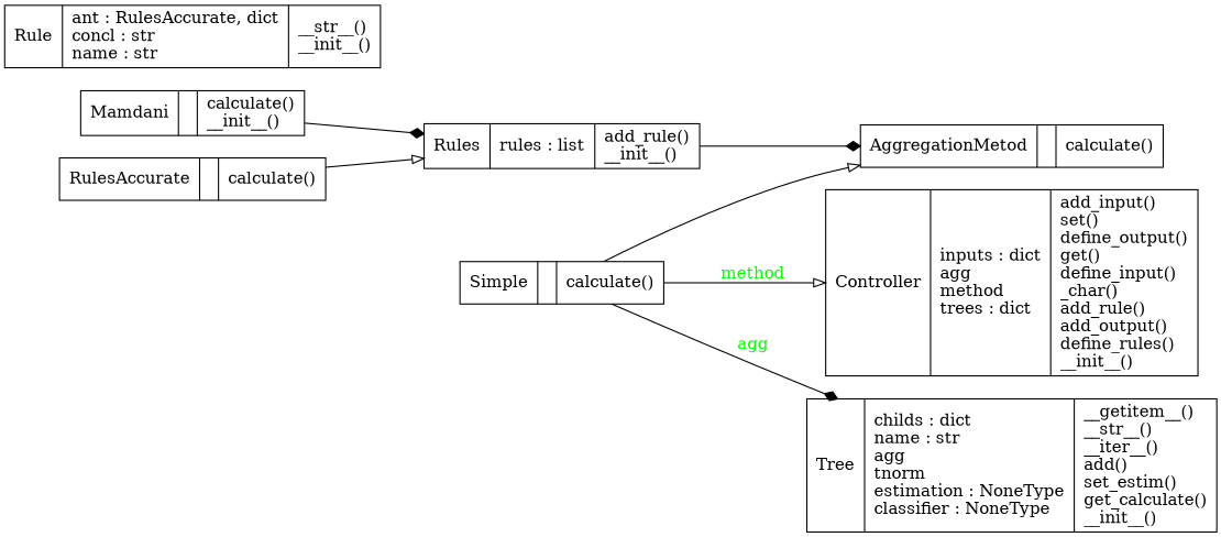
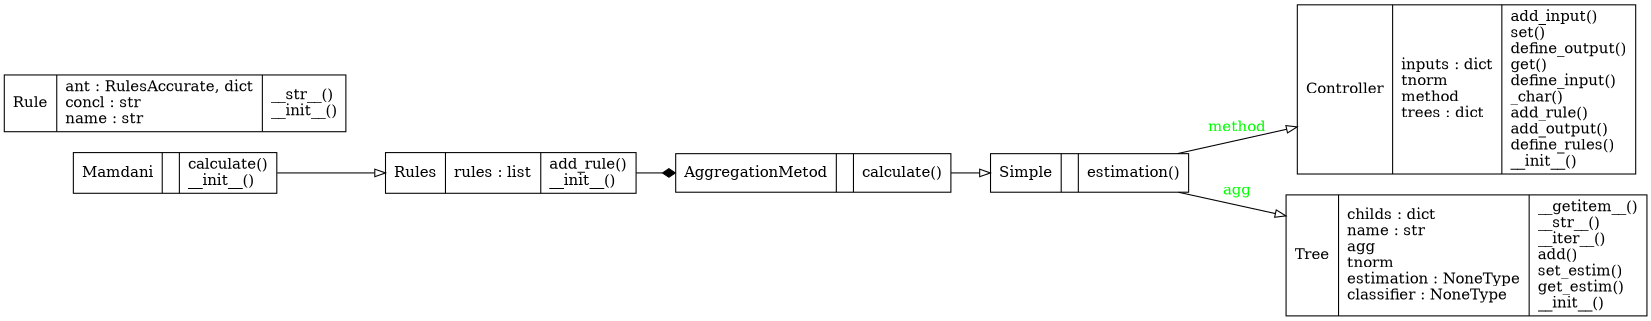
  digraph {
    rankdir=LR
    node [shape=record]
    edge [arrowhead=empty arrowtail=none]
    n1 [label="{AggregationMetod|\l|calculate()\l}"]
-   n2 [label="{Controller|inputs : dict\lagg\lmethod\ltrees : dict\l|add_input()\lset()\ldefine_output()\lget()\ldefine_input()\l_char()\ladd_rule()\ladd_output()\ldefine_rules()\l__init__()\l}"]
+   n2 [label="{Controller|inputs : dict\ltnorm\lmethod\ltrees : dict\l|add_input()\lset()\ldefine_output()\lget()\ldefine_input()\l_char()\ladd_rule()\ladd_output()\ldefine_rules()\l__init__()\l}"]
    n3 [label="{Mamdani|\l|calculate()\l__init__()\l}"]
    n4 [label="{Rules|rules : list\l|add_rule()\l__init__()\l}"]
    n5 [label="{Rule|ant : RulesAccurate, dict\lconcl : str\lname : str\l|__str__()\l__init__()\l}"]
-   n6 [label="{RulesAccurate|\l|calculate()\l}"]
-   n7 [label="{Simple|\l|calculate()\l}"]
-   n8 [label="{Tree|childs : dict\lname : str\lagg\ltnorm\lestimation : NoneType\lclassifier : NoneType\l|__getitem__()\l__str__()\l__iter__()\ladd()\lset_estim()\lget_calculate()\l__init__()\l}"]
-   n3 -> n4 [arrowhead=diamond]
+   n7 [label="{Simple|\l|estimation()\l}"]
+   n8 [label="{Tree|childs : dict\lname : str\lagg\ltnorm\lestimation : NoneType\lclassifier : NoneType\l|__getitem__()\l__str__()\l__iter__()\ladd()\lset_estim()\lget_estim()\l__init__()\l}"]
+   n3 -> n4
    n4 -> n1 [arrowhead=diamond]
-   n6 -> n4
-   n7 -> n1
+   n1 -> n7
    n7 -> n2 [fontcolor=green label=method style=solid]
-   n7 -> n8 [arrowhead=diamond fontcolor=green label=agg style=solid]
+   n7 -> n8 [fontcolor=green label=agg style=solid]
  }
